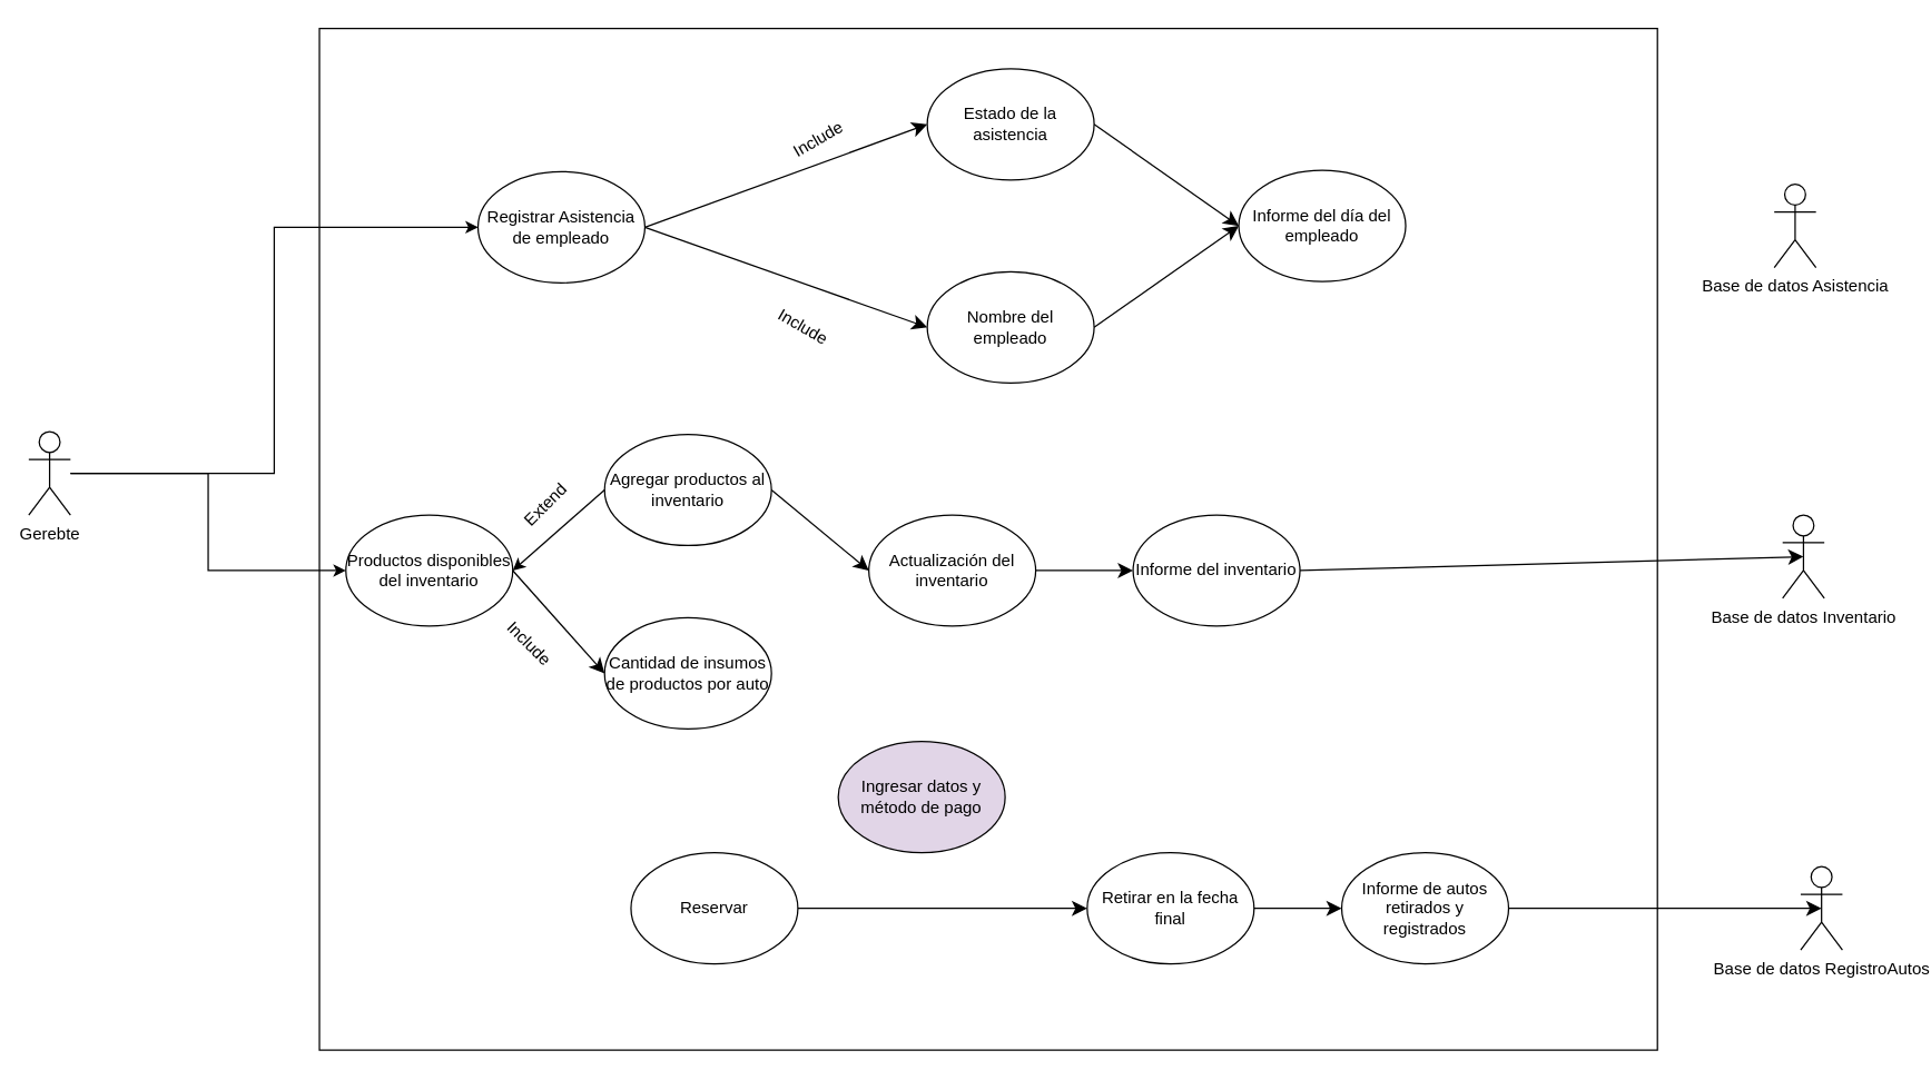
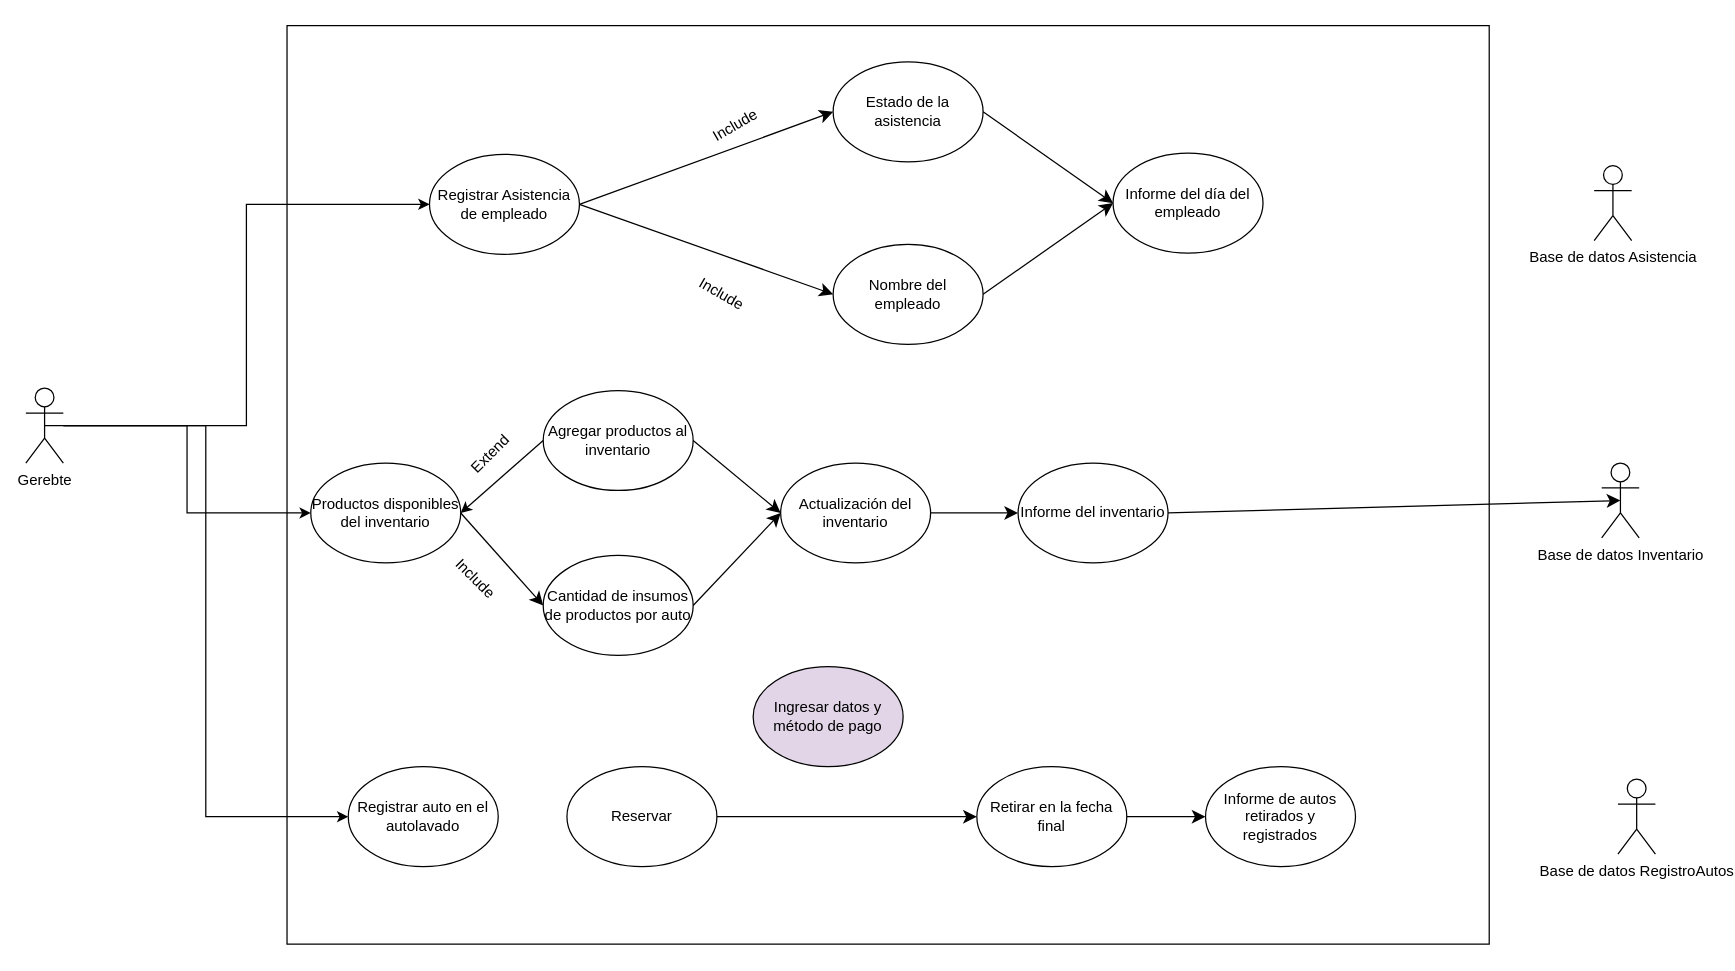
  <mxCell id="0" />
  <mxCell id="1" parent="0" />
  <mxCell id="2" value="" style="rounded=0;whiteSpace=wrap;html=1;movable=0;resizable=0;rotatable=0;deletable=0;editable=0;locked=1;connectable=0;" parent="1" vertex="1"><mxGeometry x="229" y="20" width="962" height="735" as="geometry" /></mxCell>
  <mxCell id="3" value="Base de datos Asistencia" style="shape=umlActor;verticalLabelPosition=bottom;verticalAlign=top;html=1;outlineConnect=0;" parent="1" vertex="1"><mxGeometry x="1275" y="132" width="30" height="60" as="geometry" /></mxCell>
+ <mxCell id="4" style="edgeStyle=orthogonalEdgeStyle;rounded=0;orthogonalLoop=1;jettySize=auto;html=1;exitX=0.5;exitY=0.5;exitDx=0;exitDy=0;exitPerimeter=0;entryX=0;entryY=0.5;entryDx=0;entryDy=0;" edge="1" parent="1" source="7" target="10"><mxGeometry relative="1" as="geometry" /></mxCell>
  <mxCell id="5" style="edgeStyle=orthogonalEdgeStyle;rounded=0;orthogonalLoop=1;jettySize=auto;html=1;entryX=0;entryY=0.5;entryDx=0;entryDy=0;" edge="1" parent="1" source="7" target="16"><mxGeometry relative="1" as="geometry" /></mxCell>
  <mxCell id="6" style="edgeStyle=orthogonalEdgeStyle;rounded=0;orthogonalLoop=1;jettySize=auto;html=1;entryX=0;entryY=0.5;entryDx=0;entryDy=0;" edge="1" parent="1" source="7" target="8"><mxGeometry relative="1" as="geometry" /></mxCell>
  <mxCell id="7" value="Gerebte" style="shape=umlActor;verticalLabelPosition=bottom;verticalAlign=top;html=1;outlineConnect=0;" parent="1" vertex="1"><mxGeometry x="20" y="310" width="30" height="60" as="geometry" /></mxCell>
  <mxCell id="8" value="Registrar Asistencia de empleado" style="ellipse;whiteSpace=wrap;html=1;" parent="1" vertex="1"><mxGeometry x="343" y="123" width="120" height="80" as="geometry" /></mxCell>
  <mxCell id="9" value="Informe del inventario" style="ellipse;whiteSpace=wrap;html=1;" parent="1" vertex="1"><mxGeometry x="814" y="370" width="120" height="80" as="geometry" /></mxCell>
+ <mxCell id="10" value="Registrar auto en el autolavado" style="ellipse;whiteSpace=wrap;html=1;" parent="1" vertex="1"><mxGeometry x="278" y="613" width="120" height="80" as="geometry" /></mxCell>
  <mxCell id="11" value="Ingresar datos y método de pago" style="ellipse;whiteSpace=wrap;html=1;fillColor=#e1d5e7;" parent="1" vertex="1"><mxGeometry x="602" y="533" width="120" height="80" as="geometry" /></mxCell>
  <mxCell id="12" value="Reservar" style="ellipse;whiteSpace=wrap;html=1;" parent="1" vertex="1"><mxGeometry x="453" y="613" width="120" height="80" as="geometry" /></mxCell>
  <mxCell id="13" style="edgeStyle=none;curved=1;rounded=0;orthogonalLoop=1;jettySize=auto;html=1;exitX=0;exitY=0.333;exitDx=0;exitDy=0;exitPerimeter=0;fontSize=12;startSize=8;endSize=8;" parent="1" edge="1"><mxGeometry relative="1" as="geometry"><mxPoint x="1306" y="711" as="sourcePoint" /><mxPoint x="1306" y="711" as="targetPoint" /></mxGeometry></mxCell>
  <mxCell id="14" value="Actualización del inventario" style="ellipse;whiteSpace=wrap;html=1;" parent="1" vertex="1"><mxGeometry x="624" y="370" width="120" height="80" as="geometry" /></mxCell>
  <mxCell id="15" value="" style="endArrow=classic;html=1;rounded=0;fontSize=12;startSize=8;endSize=8;curved=1;exitX=1;exitY=0.5;exitDx=0;exitDy=0;entryX=0;entryY=0.5;entryDx=0;entryDy=0;" parent="1" source="14" target="9" edge="1"><mxGeometry width="50" height="50" relative="1" as="geometry"><mxPoint x="639" y="535" as="sourcePoint" /><mxPoint x="689" y="485" as="targetPoint" /></mxGeometry></mxCell>
  <mxCell id="16" value="Productos disponibles del inventario" style="ellipse;whiteSpace=wrap;html=1;" parent="1" vertex="1"><mxGeometry x="248" y="370" width="120" height="80" as="geometry" /></mxCell>
  <mxCell id="17" value="Informe del día del empleado" style="ellipse;whiteSpace=wrap;html=1;" parent="1" vertex="1"><mxGeometry x="890" y="122" width="120" height="80" as="geometry" /></mxCell>
  <mxCell id="18" value="Informe de autos retirados y registrados" style="ellipse;whiteSpace=wrap;html=1;" parent="1" vertex="1"><mxGeometry x="964" y="613" width="120" height="80" as="geometry" /></mxCell>
  <mxCell id="19" value="Cantidad de insumos de productos por auto" style="ellipse;whiteSpace=wrap;html=1;" parent="1" vertex="1"><mxGeometry x="434" y="444" width="120" height="80" as="geometry" /></mxCell>
  <mxCell id="20" value="Agregar productos al inventario" style="ellipse;whiteSpace=wrap;html=1;" parent="1" vertex="1"><mxGeometry x="434" y="312" width="120" height="80" as="geometry" /></mxCell>
  <mxCell id="21" value="" style="endArrow=classic;html=1;rounded=0;fontSize=12;startSize=8;endSize=8;curved=1;exitX=1;exitY=0.5;exitDx=0;exitDy=0;entryX=0;entryY=0.5;entryDx=0;entryDy=0;" parent="1" source="16" target="19" edge="1"><mxGeometry width="50" height="50" relative="1" as="geometry"><mxPoint x="367" y="533" as="sourcePoint" /><mxPoint x="417" y="483" as="targetPoint" /></mxGeometry></mxCell>
+ <mxCell id="22" value="" style="endArrow=classic;html=1;rounded=0;fontSize=12;startSize=8;endSize=8;curved=1;exitX=1;exitY=0.5;exitDx=0;exitDy=0;entryX=0;entryY=0.5;entryDx=0;entryDy=0;" parent="1" source="19" target="14" edge="1"><mxGeometry width="50" height="50" relative="1" as="geometry"><mxPoint x="582" y="492" as="sourcePoint" /><mxPoint x="632" y="442" as="targetPoint" /></mxGeometry></mxCell>
  <mxCell id="23" value="" style="endArrow=classic;html=1;rounded=0;fontSize=12;startSize=8;endSize=8;curved=1;exitX=1;exitY=0.5;exitDx=0;exitDy=0;entryX=0;entryY=0.5;entryDx=0;entryDy=0;" parent="1" source="20" target="14" edge="1"><mxGeometry width="50" height="50" relative="1" as="geometry"><mxPoint x="267" y="586" as="sourcePoint" /><mxPoint x="610" y="399" as="targetPoint" /></mxGeometry></mxCell>
  <mxCell id="24" value="Retirar en la fecha final" style="ellipse;whiteSpace=wrap;html=1;" parent="1" vertex="1"><mxGeometry x="781" y="613" width="120" height="80" as="geometry" /></mxCell>
  <mxCell id="25" value="" style="endArrow=classic;html=1;rounded=0;fontSize=12;startSize=8;endSize=8;curved=1;exitX=1;exitY=0.5;exitDx=0;exitDy=0;entryX=0;entryY=0.5;entryDx=0;entryDy=0;" parent="1" source="24" target="18" edge="1"><mxGeometry width="50" height="50" relative="1" as="geometry"><mxPoint x="917" y="757" as="sourcePoint" /><mxPoint x="967" y="707" as="targetPoint" /></mxGeometry></mxCell>
  <mxCell id="26" value="Estado de la asistencia" style="ellipse;whiteSpace=wrap;html=1;" parent="1" vertex="1"><mxGeometry x="666" y="49" width="120" height="80" as="geometry" /></mxCell>
  <mxCell id="27" value="Nombre del empleado" style="ellipse;whiteSpace=wrap;html=1;" parent="1" vertex="1"><mxGeometry x="666" y="195" width="120" height="80" as="geometry" /></mxCell>
  <mxCell id="28" value="" style="endArrow=classic;html=1;rounded=0;fontSize=12;startSize=8;endSize=8;curved=1;exitX=1;exitY=0.5;exitDx=0;exitDy=0;entryX=0;entryY=0.5;entryDx=0;entryDy=0;" parent="1" source="8" target="26" edge="1"><mxGeometry width="50" height="50" relative="1" as="geometry"><mxPoint x="454" y="264" as="sourcePoint" /><mxPoint x="504" y="214" as="targetPoint" /></mxGeometry></mxCell>
  <mxCell id="29" value="" style="endArrow=classic;html=1;rounded=0;fontSize=12;startSize=8;endSize=8;curved=1;exitX=1;exitY=0.5;exitDx=0;exitDy=0;entryX=0;entryY=0.5;entryDx=0;entryDy=0;" parent="1" source="8" target="27" edge="1"><mxGeometry width="50" height="50" relative="1" as="geometry"><mxPoint x="574" y="305" as="sourcePoint" /><mxPoint x="624" y="255" as="targetPoint" /></mxGeometry></mxCell>
  <mxCell id="30" value="" style="endArrow=classic;html=1;rounded=0;fontSize=12;startSize=8;endSize=8;curved=1;exitX=1;exitY=0.5;exitDx=0;exitDy=0;entryX=0;entryY=0.5;entryDx=0;entryDy=0;" parent="1" source="27" target="17" edge="1"><mxGeometry width="50" height="50" relative="1" as="geometry"><mxPoint x="944" y="325" as="sourcePoint" /><mxPoint x="994" y="275" as="targetPoint" /></mxGeometry></mxCell>
  <mxCell id="31" value="" style="endArrow=classic;html=1;rounded=0;fontSize=12;startSize=8;endSize=8;curved=1;exitX=1;exitY=0.5;exitDx=0;exitDy=0;entryX=0;entryY=0.5;entryDx=0;entryDy=0;" parent="1" source="26" target="17" edge="1"><mxGeometry width="50" height="50" relative="1" as="geometry"><mxPoint x="1032" y="324" as="sourcePoint" /><mxPoint x="1082" y="274" as="targetPoint" /></mxGeometry></mxCell>
  <mxCell id="32" value="Include" style="text;html=1;align=center;verticalAlign=middle;whiteSpace=wrap;rounded=0;rotation=-30;" parent="1" vertex="1"><mxGeometry x="558" y="85" width="60" height="30" as="geometry" /></mxCell>
  <mxCell id="33" value="Include" style="text;html=1;align=center;verticalAlign=middle;whiteSpace=wrap;rounded=0;rotation=30;" parent="1" vertex="1"><mxGeometry x="547" y="220" width="60" height="30" as="geometry" /></mxCell>
  <mxCell id="34" value="Extend" style="text;html=1;align=center;verticalAlign=middle;whiteSpace=wrap;rounded=0;rotation=-45;" parent="1" vertex="1"><mxGeometry x="362" y="348" width="60" height="30" as="geometry" /></mxCell>
  <mxCell id="35" value="Include" style="text;html=1;align=center;verticalAlign=middle;whiteSpace=wrap;rounded=0;rotation=45;" parent="1" vertex="1"><mxGeometry x="350.12" y="450.88" width="60" height="24" as="geometry" /></mxCell>
  <mxCell id="36" value="" style="endArrow=classic;html=1;rounded=0;fontSize=12;startSize=8;endSize=8;curved=1;exitX=1;exitY=0.5;exitDx=0;exitDy=0;entryX=0.5;entryY=0.5;entryDx=0;entryDy=0;entryPerimeter=0;" parent="1" source="9" target="40" edge="1"><mxGeometry width="50" height="50" relative="1" as="geometry"><mxPoint x="1180" y="461" as="sourcePoint" /><mxPoint x="1270" y="489" as="targetPoint" /></mxGeometry></mxCell>
- <mxCell id="37" value="" style="endArrow=classic;html=1;rounded=0;fontSize=12;startSize=8;endSize=8;curved=1;exitX=1;exitY=0.5;exitDx=0;exitDy=0;entryX=0.5;entryY=0.5;entryDx=0;entryDy=0;entryPerimeter=0;" parent="1" source="18" target="41" edge="1"><mxGeometry width="50" height="50" relative="1" as="geometry"><mxPoint x="1085" y="631" as="sourcePoint" /><mxPoint x="1135" y="581" as="targetPoint" /></mxGeometry></mxCell>
  <mxCell id="38" value="" style="endArrow=classic;html=1;rounded=0;fontSize=12;startSize=8;endSize=8;curved=1;exitX=1;exitY=0.5;exitDx=0;exitDy=0;entryX=0;entryY=0.5;entryDx=0;entryDy=0;" parent="1" source="12" target="24" edge="1"><mxGeometry width="50" height="50" relative="1" as="geometry"><mxPoint x="699" y="670" as="sourcePoint" /><mxPoint x="749" y="620" as="targetPoint" /></mxGeometry></mxCell>
  <mxCell id="39" value="" style="endArrow=classic;html=1;rounded=0;exitX=0;exitY=0.5;exitDx=0;exitDy=0;entryX=1;entryY=0.5;entryDx=0;entryDy=0;" edge="1" parent="1" source="20" target="16"><mxGeometry width="50" height="50" relative="1" as="geometry"><mxPoint x="297" y="580" as="sourcePoint" /><mxPoint x="347" y="530" as="targetPoint" /></mxGeometry></mxCell>
  <mxCell id="40" value="Base de datos Inventario" style="shape=umlActor;verticalLabelPosition=bottom;verticalAlign=top;html=1;outlineConnect=0;" vertex="1" parent="1"><mxGeometry x="1281" y="370" width="30" height="60" as="geometry" /></mxCell>
  <mxCell id="41" value="Base de datos RegistroAutos" style="shape=umlActor;verticalLabelPosition=bottom;verticalAlign=top;html=1;outlineConnect=0;" vertex="1" parent="1"><mxGeometry x="1294" y="623" width="30" height="60" as="geometry" /></mxCell>
